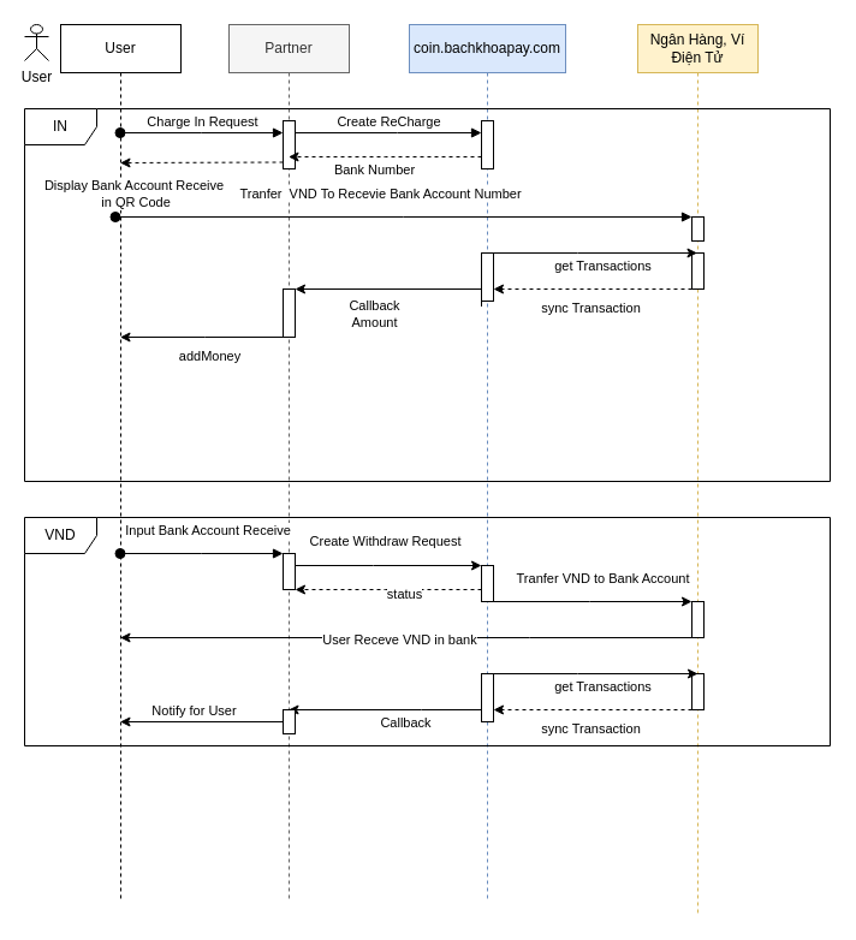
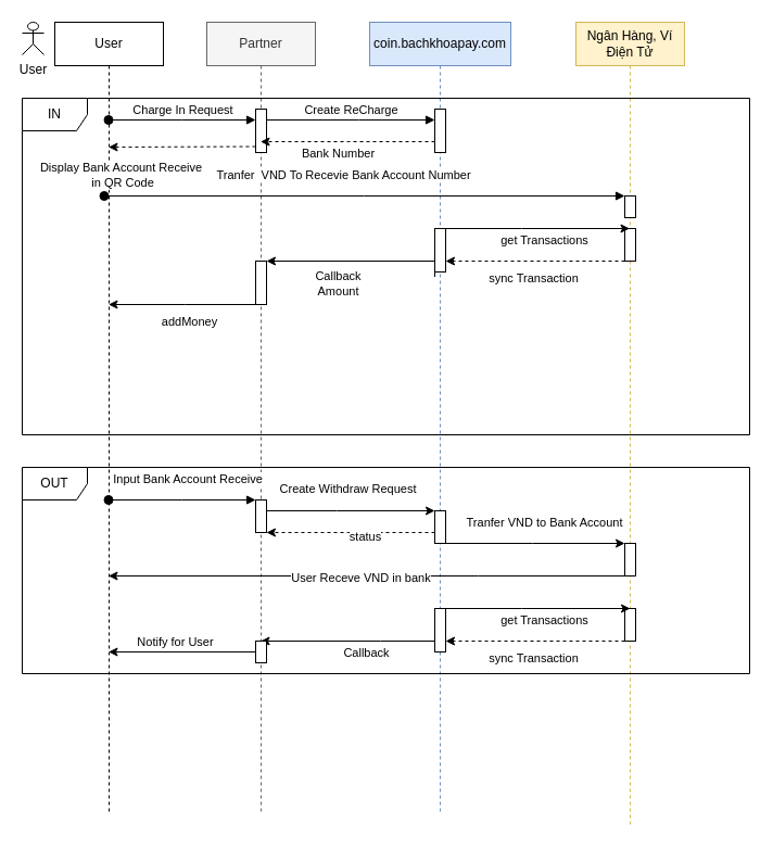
  <mxCell id="0" />
  <mxCell id="1" parent="0" />
  <mxCell id="2" value="Partner" style="shape=umlLifeline;perimeter=lifelinePerimeter;whiteSpace=wrap;html=1;container=0;dropTarget=0;collapsible=0;recursiveResize=0;outlineConnect=0;portConstraint=eastwest;newEdgeStyle={&quot;edgeStyle&quot;:&quot;elbowEdgeStyle&quot;,&quot;elbow&quot;:&quot;vertical&quot;,&quot;curved&quot;:0,&quot;rounded&quot;:0};fillColor=#f5f5f5;fontColor=#333333;strokeColor=#666666;" parent="1" vertex="1"><mxGeometry x="190" y="20" width="100" height="730" as="geometry" /></mxCell>
  <mxCell id="3" value="" style="html=1;points=[];perimeter=orthogonalPerimeter;outlineConnect=0;targetShapes=umlLifeline;portConstraint=eastwest;newEdgeStyle={&quot;edgeStyle&quot;:&quot;elbowEdgeStyle&quot;,&quot;elbow&quot;:&quot;vertical&quot;,&quot;curved&quot;:0,&quot;rounded&quot;:0};" parent="2" vertex="1"><mxGeometry x="45" y="80" width="10" height="40" as="geometry" /></mxCell>
  <mxCell id="4" value="" style="html=1;points=[];perimeter=orthogonalPerimeter;outlineConnect=0;targetShapes=umlLifeline;portConstraint=eastwest;newEdgeStyle={&quot;edgeStyle&quot;:&quot;elbowEdgeStyle&quot;,&quot;elbow&quot;:&quot;vertical&quot;,&quot;curved&quot;:0,&quot;rounded&quot;:0};" parent="2" vertex="1"><mxGeometry x="45" y="220" width="10" height="40" as="geometry" /></mxCell>
  <mxCell id="5" value="" style="html=1;points=[];perimeter=orthogonalPerimeter;outlineConnect=0;targetShapes=umlLifeline;portConstraint=eastwest;newEdgeStyle={&quot;edgeStyle&quot;:&quot;elbowEdgeStyle&quot;,&quot;elbow&quot;:&quot;vertical&quot;,&quot;curved&quot;:0,&quot;rounded&quot;:0};" parent="2" vertex="1"><mxGeometry x="45" y="440" width="10" height="30" as="geometry" /></mxCell>
  <mxCell id="6" value="coin.bachkhoapay.com" style="shape=umlLifeline;perimeter=lifelinePerimeter;whiteSpace=wrap;html=1;container=0;dropTarget=0;collapsible=0;recursiveResize=0;outlineConnect=0;portConstraint=eastwest;newEdgeStyle={&quot;edgeStyle&quot;:&quot;elbowEdgeStyle&quot;,&quot;elbow&quot;:&quot;vertical&quot;,&quot;curved&quot;:0,&quot;rounded&quot;:0};fillColor=#dae8fc;strokeColor=#6c8ebf;" parent="1" vertex="1"><mxGeometry x="340" y="20" width="130" height="730" as="geometry" /></mxCell>
  <mxCell id="7" value="" style="html=1;points=[];perimeter=orthogonalPerimeter;outlineConnect=0;targetShapes=umlLifeline;portConstraint=eastwest;newEdgeStyle={&quot;edgeStyle&quot;:&quot;elbowEdgeStyle&quot;,&quot;elbow&quot;:&quot;vertical&quot;,&quot;curved&quot;:0,&quot;rounded&quot;:0};" parent="6" vertex="1"><mxGeometry x="60" y="80" width="10" height="40" as="geometry" /></mxCell>
  <mxCell id="8" value="" style="html=1;points=[];perimeter=orthogonalPerimeter;outlineConnect=0;targetShapes=umlLifeline;portConstraint=eastwest;newEdgeStyle={&quot;edgeStyle&quot;:&quot;elbowEdgeStyle&quot;,&quot;elbow&quot;:&quot;vertical&quot;,&quot;curved&quot;:0,&quot;rounded&quot;:0};" parent="6" vertex="1"><mxGeometry x="60" y="190" width="10" height="40" as="geometry" /></mxCell>
  <mxCell id="9" value="" style="html=1;points=[];perimeter=orthogonalPerimeter;outlineConnect=0;targetShapes=umlLifeline;portConstraint=eastwest;newEdgeStyle={&quot;edgeStyle&quot;:&quot;elbowEdgeStyle&quot;,&quot;elbow&quot;:&quot;vertical&quot;,&quot;curved&quot;:0,&quot;rounded&quot;:0};" parent="6" vertex="1"><mxGeometry x="60" y="450" width="10" height="30" as="geometry" /></mxCell>
  <mxCell id="10" value="Create ReCharge" style="html=1;verticalAlign=bottom;endArrow=block;edgeStyle=elbowEdgeStyle;elbow=vertical;curved=0;rounded=0;" parent="1" source="3" target="7" edge="1"><mxGeometry relative="1" as="geometry"><mxPoint x="345" y="120" as="sourcePoint" /><Array as="points"><mxPoint x="330" y="110" /></Array></mxGeometry></mxCell>
  <mxCell id="11" value="User" style="shape=umlActor;verticalLabelPosition=bottom;verticalAlign=top;html=1;outlineConnect=0;" parent="1" vertex="1"><mxGeometry x="20" y="20" width="20" height="30" as="geometry" /></mxCell>
  <mxCell id="12" value="Ngân Hàng, Ví Điện Tử " style="shape=umlLifeline;perimeter=lifelinePerimeter;whiteSpace=wrap;html=1;container=0;dropTarget=0;collapsible=0;recursiveResize=0;outlineConnect=0;portConstraint=eastwest;newEdgeStyle={&quot;edgeStyle&quot;:&quot;elbowEdgeStyle&quot;,&quot;elbow&quot;:&quot;vertical&quot;,&quot;curved&quot;:0,&quot;rounded&quot;:0};fillColor=#fff2cc;strokeColor=#d6b656;" parent="1" vertex="1"><mxGeometry x="530" y="20" width="100" height="740" as="geometry" /></mxCell>
  <mxCell id="13" style="edgeStyle=elbowEdgeStyle;rounded=0;orthogonalLoop=1;jettySize=auto;html=1;elbow=vertical;curved=0;" parent="12" target="12" edge="1"><mxGeometry relative="1" as="geometry"><mxPoint x="50" y="105" as="sourcePoint" /></mxGeometry></mxCell>
  <mxCell id="14" style="edgeStyle=elbowEdgeStyle;rounded=0;orthogonalLoop=1;jettySize=auto;html=1;elbow=vertical;curved=0;" parent="12" target="12" edge="1"><mxGeometry relative="1" as="geometry"><mxPoint x="50" y="95" as="sourcePoint" /></mxGeometry></mxCell>
  <mxCell id="15" value="" style="html=1;points=[];perimeter=orthogonalPerimeter;outlineConnect=0;targetShapes=umlLifeline;portConstraint=eastwest;newEdgeStyle={&quot;edgeStyle&quot;:&quot;elbowEdgeStyle&quot;,&quot;elbow&quot;:&quot;vertical&quot;,&quot;curved&quot;:0,&quot;rounded&quot;:0};" parent="12" vertex="1"><mxGeometry x="45" y="190" width="10" height="30" as="geometry" /></mxCell>
  <mxCell id="16" value="" style="html=1;points=[];perimeter=orthogonalPerimeter;outlineConnect=0;targetShapes=umlLifeline;portConstraint=eastwest;newEdgeStyle={&quot;edgeStyle&quot;:&quot;elbowEdgeStyle&quot;,&quot;elbow&quot;:&quot;vertical&quot;,&quot;curved&quot;:0,&quot;rounded&quot;:0};" parent="12" vertex="1"><mxGeometry x="45" y="480" width="10" height="30" as="geometry" /></mxCell>
  <mxCell id="17" value="User" style="shape=umlLifeline;perimeter=lifelinePerimeter;whiteSpace=wrap;html=1;container=0;dropTarget=0;collapsible=0;recursiveResize=0;outlineConnect=0;portConstraint=eastwest;newEdgeStyle={&quot;edgeStyle&quot;:&quot;elbowEdgeStyle&quot;,&quot;elbow&quot;:&quot;vertical&quot;,&quot;curved&quot;:0,&quot;rounded&quot;:0};" parent="1" vertex="1"><mxGeometry x="50" y="20" width="100" height="730" as="geometry" /></mxCell>
  <mxCell id="18" value="Charge In Request " style="html=1;verticalAlign=bottom;startArrow=oval;endArrow=block;startSize=8;edgeStyle=elbowEdgeStyle;elbow=vertical;curved=0;rounded=0;" parent="1" edge="1"><mxGeometry relative="1" as="geometry"><mxPoint x="99.5" y="110" as="sourcePoint" /><mxPoint x="235" y="110" as="targetPoint" /></mxGeometry></mxCell>
  <mxCell id="19" value="" style="edgeStyle=elbowEdgeStyle;rounded=0;orthogonalLoop=1;jettySize=auto;html=1;elbow=vertical;curved=0;dashed=1;" parent="1" edge="1"><mxGeometry relative="1" as="geometry"><mxPoint x="235" y="134.5" as="sourcePoint" /><mxPoint x="99.5" y="134.5" as="targetPoint" /></mxGeometry></mxCell>
  <mxCell id="20" value="&lt;div&gt;Display Bank Account Receive&lt;/div&gt;&lt;div&gt;&amp;nbsp;in QR Code&lt;/div&gt;" style="edgeLabel;html=1;align=center;verticalAlign=middle;resizable=0;points=[];" parent="19" vertex="1" connectable="0"><mxGeometry x="-0.231" y="4" relative="1" as="geometry"><mxPoint x="-73" y="21" as="offset" /></mxGeometry></mxCell>
  <mxCell id="21" value="Tranfer&amp;nbsp; VND To Recevie Bank Account Number" style="html=1;verticalAlign=bottom;startArrow=oval;endArrow=block;startSize=8;edgeStyle=elbowEdgeStyle;elbow=vertical;curved=0;rounded=0;" parent="1" edge="1"><mxGeometry x="-0.082" y="10" relative="1" as="geometry"><mxPoint x="95.5" y="180" as="sourcePoint" /><mxPoint x="575" y="180" as="targetPoint" /><mxPoint as="offset" /></mxGeometry></mxCell>
  <mxCell id="22" style="edgeStyle=elbowEdgeStyle;rounded=0;orthogonalLoop=1;jettySize=auto;html=1;elbow=horizontal;curved=0;" parent="1" source="8" target="12" edge="1"><mxGeometry relative="1" as="geometry"><Array as="points"><mxPoint x="480" y="210" /></Array></mxGeometry></mxCell>
  <mxCell id="23" value="get Transactions " style="edgeLabel;html=1;align=center;verticalAlign=middle;resizable=0;points=[];" parent="22" vertex="1" connectable="0"><mxGeometry x="0.097" y="-1" relative="1" as="geometry"><mxPoint x="-3" y="9" as="offset" /></mxGeometry></mxCell>
  <mxCell id="24" style="edgeStyle=elbowEdgeStyle;rounded=0;orthogonalLoop=1;jettySize=auto;html=1;elbow=vertical;curved=0;dashed=1;" parent="1" target="8" edge="1"><mxGeometry relative="1" as="geometry"><mxPoint x="575" y="240" as="sourcePoint" /><Array as="points"><mxPoint x="500" y="240" /></Array></mxGeometry></mxCell>
  <mxCell id="25" value="sync Transaction" style="edgeLabel;html=1;align=center;verticalAlign=middle;resizable=0;points=[];" parent="24" vertex="1" connectable="0"><mxGeometry x="0.297" y="2" relative="1" as="geometry"><mxPoint x="22" y="13" as="offset" /></mxGeometry></mxCell>
  <mxCell id="26" value="" style="edgeStyle=elbowEdgeStyle;rounded=0;orthogonalLoop=1;jettySize=auto;html=1;elbow=vertical;curved=0;" parent="1" edge="1"><mxGeometry relative="1" as="geometry"><mxPoint x="400" y="254.5" as="sourcePoint" /><mxPoint x="245" y="240" as="targetPoint" /><Array as="points"><mxPoint x="320" y="240" /></Array></mxGeometry></mxCell>
  <mxCell id="27" value="&lt;div&gt;Callback&lt;/div&gt;&lt;div&gt;Amount &lt;br&gt;&lt;/div&gt;" style="edgeLabel;html=1;align=center;verticalAlign=middle;resizable=0;points=[];" parent="26" vertex="1" connectable="0"><mxGeometry x="-0.053" relative="1" as="geometry"><mxPoint x="-24" y="20" as="offset" /></mxGeometry></mxCell>
  <mxCell id="28" value="" style="edgeStyle=elbowEdgeStyle;rounded=0;orthogonalLoop=1;jettySize=auto;html=1;elbow=vertical;curved=0;" parent="1" edge="1"><mxGeometry relative="1" as="geometry"><mxPoint x="240" y="280" as="sourcePoint" /><mxPoint x="99.5" y="280" as="targetPoint" /></mxGeometry></mxCell>
  <mxCell id="29" value="addMoney" style="edgeLabel;html=1;align=center;verticalAlign=middle;resizable=0;points=[];" parent="28" vertex="1" connectable="0"><mxGeometry x="-0.218" y="-2" relative="1" as="geometry"><mxPoint x="-12" y="17" as="offset" /></mxGeometry></mxCell>
  <mxCell id="30" value="" style="edgeStyle=elbowEdgeStyle;rounded=0;orthogonalLoop=1;jettySize=auto;html=1;elbow=vertical;curved=0;dashed=1;" parent="1" edge="1"><mxGeometry relative="1" as="geometry"><mxPoint x="400" y="130" as="sourcePoint" /><mxPoint x="239.5" y="130" as="targetPoint" /></mxGeometry></mxCell>
  <mxCell id="31" value="Bank Number" style="edgeLabel;html=1;align=center;verticalAlign=middle;resizable=0;points=[];" parent="30" vertex="1" connectable="0"><mxGeometry x="-0.29" y="2" relative="1" as="geometry"><mxPoint x="-33" y="8" as="offset" /></mxGeometry></mxCell>
  <mxCell id="32" value="" style="edgeStyle=elbowEdgeStyle;rounded=0;orthogonalLoop=1;jettySize=auto;html=1;elbow=vertical;curved=0;dashed=1;" parent="1" edge="1"><mxGeometry relative="1" as="geometry"><mxPoint x="573.75" y="130" as="sourcePoint" /><mxPoint x="575" y="130" as="targetPoint" /></mxGeometry></mxCell>
- <mxCell id="33" value="VND" style="shape=umlFrame;whiteSpace=wrap;html=1;pointerEvents=0;" parent="1" vertex="1"><mxGeometry x="20" y="430" width="670" height="190" as="geometry" /></mxCell>
+ <mxCell id="33" value="OUT" style="shape=umlFrame;whiteSpace=wrap;html=1;pointerEvents=0;" parent="1" vertex="1"><mxGeometry x="20" y="430" width="670" height="190" as="geometry" /></mxCell>
  <mxCell id="34" value="&amp;nbsp;Input Bank Account Receive " style="html=1;verticalAlign=bottom;startArrow=oval;endArrow=block;startSize=8;edgeStyle=elbowEdgeStyle;elbow=vertical;curved=0;rounded=0;" parent="1" edge="1"><mxGeometry x="0.048" y="10" relative="1" as="geometry"><mxPoint x="99.5" y="460" as="sourcePoint" /><mxPoint x="235" y="460" as="targetPoint" /><mxPoint as="offset" /></mxGeometry></mxCell>
  <mxCell id="35" value="Create Withdraw Request " style="edgeStyle=elbowEdgeStyle;rounded=0;orthogonalLoop=1;jettySize=auto;html=1;elbow=vertical;curved=0;" parent="1" source="5" target="9" edge="1"><mxGeometry x="-0.032" y="20" relative="1" as="geometry"><Array as="points"><mxPoint x="310" y="470" /></Array><mxPoint as="offset" /></mxGeometry></mxCell>
  <mxCell id="36" value="" style="html=1;points=[];perimeter=orthogonalPerimeter;outlineConnect=0;targetShapes=umlLifeline;portConstraint=eastwest;newEdgeStyle={&quot;edgeStyle&quot;:&quot;elbowEdgeStyle&quot;,&quot;elbow&quot;:&quot;vertical&quot;,&quot;curved&quot;:0,&quot;rounded&quot;:0};" parent="1" vertex="1"><mxGeometry x="575" y="180" width="10" height="20" as="geometry" /></mxCell>
  <mxCell id="37" style="edgeStyle=elbowEdgeStyle;rounded=0;orthogonalLoop=1;jettySize=auto;html=1;elbow=horizontal;curved=0;" parent="1" edge="1"><mxGeometry relative="1" as="geometry"><mxPoint x="405.5" y="500" as="sourcePoint" /><mxPoint x="575" y="500" as="targetPoint" /></mxGeometry></mxCell>
  <mxCell id="38" value="Tranfer VND to Bank Account " style="edgeLabel;html=1;align=center;verticalAlign=middle;resizable=0;points=[];" parent="37" vertex="1" connectable="0"><mxGeometry x="-0.144" y="3" relative="1" as="geometry"><mxPoint x="22" y="-17" as="offset" /></mxGeometry></mxCell>
  <mxCell id="39" style="edgeStyle=elbowEdgeStyle;rounded=0;orthogonalLoop=1;jettySize=auto;html=1;elbow=vertical;curved=0;" parent="1" edge="1"><mxGeometry relative="1" as="geometry"><mxPoint x="575" y="530" as="sourcePoint" /><mxPoint x="99.5" y="530" as="targetPoint" /><Array as="points"><mxPoint x="440" y="530" /></Array></mxGeometry></mxCell>
  <mxCell id="40" value="User Receve VND in bank" style="edgeLabel;html=1;align=center;verticalAlign=middle;resizable=0;points=[];" parent="39" vertex="1" connectable="0"><mxGeometry x="0.026" y="1" relative="1" as="geometry"><mxPoint as="offset" /></mxGeometry></mxCell>
  <mxCell id="41" value="IN" style="shape=umlFrame;whiteSpace=wrap;html=1;pointerEvents=0;" parent="1" vertex="1"><mxGeometry x="20" y="90" width="670" height="310" as="geometry" /></mxCell>
  <mxCell id="42" style="edgeStyle=elbowEdgeStyle;rounded=0;orthogonalLoop=1;jettySize=auto;html=1;elbow=vertical;curved=0;dashed=1;" parent="1" source="9" target="5" edge="1"><mxGeometry relative="1" as="geometry"><Array as="points"><mxPoint x="320" y="490" /></Array></mxGeometry></mxCell>
  <mxCell id="43" value="status" style="edgeLabel;html=1;align=center;verticalAlign=middle;resizable=0;points=[];" parent="42" vertex="1" connectable="0"><mxGeometry x="-0.161" y="3" relative="1" as="geometry"><mxPoint as="offset" /></mxGeometry></mxCell>
  <mxCell id="44" style="edgeStyle=elbowEdgeStyle;rounded=0;orthogonalLoop=1;jettySize=auto;html=1;elbow=vertical;curved=0;" parent="1" source="46" target="2" edge="1"><mxGeometry relative="1" as="geometry"><Array as="points"><mxPoint x="350" y="590" /></Array></mxGeometry></mxCell>
  <mxCell id="45" value="Callback " style="edgeLabel;html=1;align=center;verticalAlign=middle;resizable=0;points=[];" parent="44" vertex="1" connectable="0"><mxGeometry x="-0.203" y="3" relative="1" as="geometry"><mxPoint y="7" as="offset" /></mxGeometry></mxCell>
  <mxCell id="46" value="" style="html=1;points=[];perimeter=orthogonalPerimeter;outlineConnect=0;targetShapes=umlLifeline;portConstraint=eastwest;newEdgeStyle={&quot;edgeStyle&quot;:&quot;elbowEdgeStyle&quot;,&quot;elbow&quot;:&quot;vertical&quot;,&quot;curved&quot;:0,&quot;rounded&quot;:0};" parent="1" vertex="1"><mxGeometry x="400" y="560" width="10" height="40" as="geometry" /></mxCell>
  <mxCell id="47" value="" style="html=1;points=[];perimeter=orthogonalPerimeter;outlineConnect=0;targetShapes=umlLifeline;portConstraint=eastwest;newEdgeStyle={&quot;edgeStyle&quot;:&quot;elbowEdgeStyle&quot;,&quot;elbow&quot;:&quot;vertical&quot;,&quot;curved&quot;:0,&quot;rounded&quot;:0};" parent="1" vertex="1"><mxGeometry x="575" y="560" width="10" height="30" as="geometry" /></mxCell>
  <mxCell id="48" style="edgeStyle=elbowEdgeStyle;rounded=0;orthogonalLoop=1;jettySize=auto;html=1;elbow=horizontal;curved=0;" parent="1" source="46" edge="1"><mxGeometry relative="1" as="geometry"><Array as="points"><mxPoint x="480" y="560" /></Array><mxPoint x="580" y="560" as="targetPoint" /></mxGeometry></mxCell>
  <mxCell id="49" value="get Transactions " style="edgeLabel;html=1;align=center;verticalAlign=middle;resizable=0;points=[];" parent="48" vertex="1" connectable="0"><mxGeometry x="0.097" y="-1" relative="1" as="geometry"><mxPoint x="-3" y="9" as="offset" /></mxGeometry></mxCell>
  <mxCell id="50" style="edgeStyle=elbowEdgeStyle;rounded=0;orthogonalLoop=1;jettySize=auto;html=1;elbow=vertical;curved=0;dashed=1;" parent="1" target="46" edge="1"><mxGeometry relative="1" as="geometry"><mxPoint x="575" y="590" as="sourcePoint" /><Array as="points"><mxPoint x="500" y="590" /></Array></mxGeometry></mxCell>
  <mxCell id="51" value="sync Transaction" style="edgeLabel;html=1;align=center;verticalAlign=middle;resizable=0;points=[];" parent="50" vertex="1" connectable="0"><mxGeometry x="0.297" y="2" relative="1" as="geometry"><mxPoint x="22" y="13" as="offset" /></mxGeometry></mxCell>
  <mxCell id="52" style="edgeStyle=elbowEdgeStyle;rounded=0;orthogonalLoop=1;jettySize=auto;html=1;elbow=vertical;curved=0;" parent="1" source="54" target="17" edge="1"><mxGeometry relative="1" as="geometry" /></mxCell>
  <mxCell id="53" value="Notify for User" style="edgeLabel;html=1;align=center;verticalAlign=middle;resizable=0;points=[];" parent="52" vertex="1" connectable="0"><mxGeometry x="0.181" y="1" relative="1" as="geometry"><mxPoint x="5" y="-11" as="offset" /></mxGeometry></mxCell>
  <mxCell id="54" value="" style="html=1;points=[];perimeter=orthogonalPerimeter;outlineConnect=0;targetShapes=umlLifeline;portConstraint=eastwest;newEdgeStyle={&quot;edgeStyle&quot;:&quot;elbowEdgeStyle&quot;,&quot;elbow&quot;:&quot;vertical&quot;,&quot;curved&quot;:0,&quot;rounded&quot;:0};" parent="1" vertex="1"><mxGeometry x="235" y="590" width="10" height="20" as="geometry" /></mxCell>
